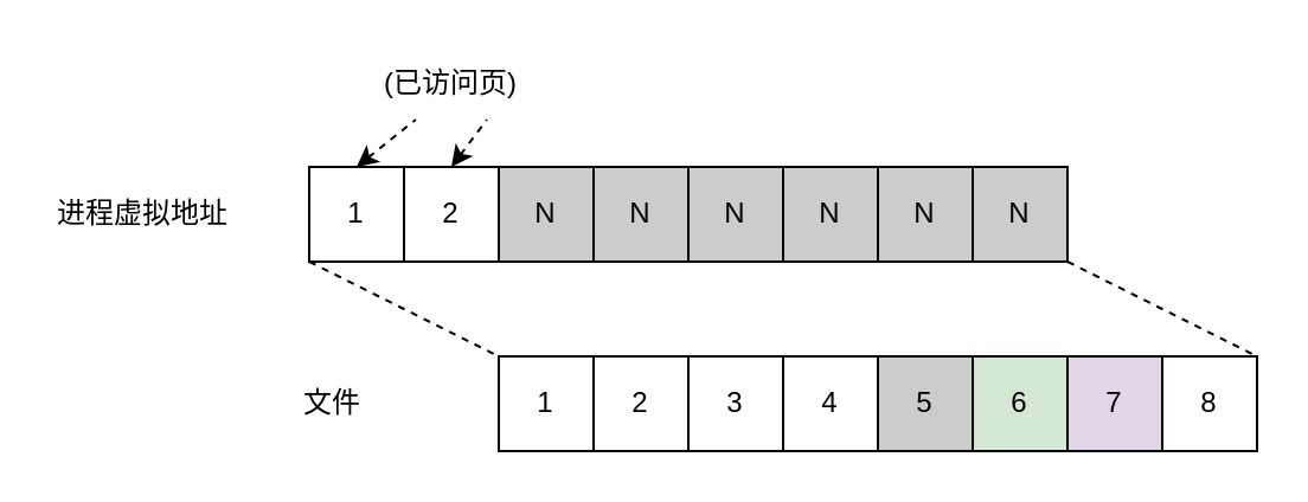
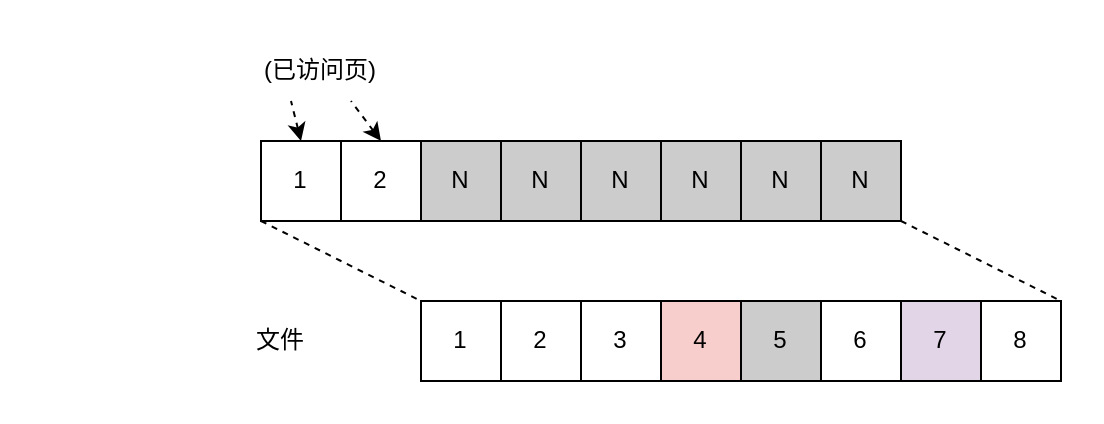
  <mxCell id="0" />
  <mxCell id="1" parent="0" />
  <mxCell id="2" style="rounded=0;orthogonalLoop=1;jettySize=auto;html=1;exitX=0;exitY=1;exitDx=0;exitDy=0;entryX=0;entryY=0;entryDx=0;entryDy=0;endArrow=none;endFill=0;dashed=1;" edge="1" parent="1" source="4" target="14"><mxGeometry relative="1" as="geometry" /></mxCell>
  <mxCell id="3" style="edgeStyle=none;rounded=0;orthogonalLoop=1;jettySize=auto;html=1;exitX=0.5;exitY=0;exitDx=0;exitDy=0;entryX=0.25;entryY=1;entryDx=0;entryDy=0;dashed=1;endArrow=none;endFill=0;startArrow=classic;startFill=1;" edge="1" parent="1" source="4" target="24"><mxGeometry relative="1" as="geometry" /></mxCell>
  <mxCell id="4" value="1" style="whiteSpace=wrap;html=1;aspect=fixed;" vertex="1" parent="1"><mxGeometry x="130" y="70" width="40" height="40" as="geometry" /></mxCell>
  <mxCell id="5" style="edgeStyle=none;rounded=0;orthogonalLoop=1;jettySize=auto;html=1;exitX=0.5;exitY=0;exitDx=0;exitDy=0;entryX=0.75;entryY=1;entryDx=0;entryDy=0;dashed=1;endArrow=none;endFill=0;startArrow=classic;startFill=1;" edge="1" parent="1" source="6" target="24"><mxGeometry relative="1" as="geometry" /></mxCell>
  <mxCell id="6" value="2" style="whiteSpace=wrap;html=1;aspect=fixed;" vertex="1" parent="1"><mxGeometry x="170" y="70" width="40" height="40" as="geometry" /></mxCell>
  <mxCell id="7" value="N" style="whiteSpace=wrap;html=1;aspect=fixed;fillColor=#CCCCCC;" vertex="1" parent="1"><mxGeometry x="210" y="70" width="40" height="40" as="geometry" /></mxCell>
  <mxCell id="8" value="N" style="whiteSpace=wrap;html=1;aspect=fixed;fillColor=#CCCCCC;" vertex="1" parent="1"><mxGeometry x="250" y="70" width="40" height="40" as="geometry" /></mxCell>
  <mxCell id="9" value="N" style="whiteSpace=wrap;html=1;aspect=fixed;fillColor=#CCCCCC;" vertex="1" parent="1"><mxGeometry x="290" y="70" width="40" height="40" as="geometry" /></mxCell>
  <mxCell id="10" value="N" style="whiteSpace=wrap;html=1;aspect=fixed;fillColor=#CCCCCC;" vertex="1" parent="1"><mxGeometry x="330" y="70" width="40" height="40" as="geometry" /></mxCell>
  <mxCell id="11" value="N" style="whiteSpace=wrap;html=1;aspect=fixed;fillColor=#CCCCCC;" vertex="1" parent="1"><mxGeometry x="370" y="70" width="40" height="40" as="geometry" /></mxCell>
  <mxCell id="12" style="edgeStyle=none;rounded=0;orthogonalLoop=1;jettySize=auto;html=1;exitX=1;exitY=1;exitDx=0;exitDy=0;entryX=1;entryY=0;entryDx=0;entryDy=0;dashed=1;endArrow=none;endFill=0;" edge="1" parent="1" source="13" target="21"><mxGeometry relative="1" as="geometry" /></mxCell>
  <mxCell id="13" value="N" style="whiteSpace=wrap;html=1;aspect=fixed;fillColor=#CCCCCC;" vertex="1" parent="1"><mxGeometry x="410" y="70" width="40" height="40" as="geometry" /></mxCell>
  <mxCell id="14" value="1" style="whiteSpace=wrap;html=1;aspect=fixed;" vertex="1" parent="1"><mxGeometry x="210" y="150" width="40" height="40" as="geometry" /></mxCell>
  <mxCell id="15" value="2" style="whiteSpace=wrap;html=1;aspect=fixed;" vertex="1" parent="1"><mxGeometry x="250" y="150" width="40" height="40" as="geometry" /></mxCell>
  <mxCell id="16" value="3" style="whiteSpace=wrap;html=1;aspect=fixed;" vertex="1" parent="1"><mxGeometry x="290" y="150" width="40" height="40" as="geometry" /></mxCell>
- <mxCell id="17" value="4" style="whiteSpace=wrap;html=1;aspect=fixed;" vertex="1" parent="1"><mxGeometry x="330" y="150" width="40" height="40" as="geometry" /></mxCell>
+ <mxCell id="17" value="4" style="whiteSpace=wrap;html=1;aspect=fixed;fillColor=#f8cecc;" vertex="1" parent="1"><mxGeometry x="330" y="150" width="40" height="40" as="geometry" /></mxCell>
  <mxCell id="18" value="5" style="whiteSpace=wrap;html=1;aspect=fixed;fillColor=#cccccc;" vertex="1" parent="1"><mxGeometry x="370" y="150" width="40" height="40" as="geometry" /></mxCell>
- <mxCell id="19" value="6" style="whiteSpace=wrap;html=1;aspect=fixed;fillColor=#d5e8d4;" vertex="1" parent="1"><mxGeometry x="410" y="150" width="40" height="40" as="geometry" /></mxCell>
+ <mxCell id="19" value="6" style="whiteSpace=wrap;html=1;aspect=fixed;" vertex="1" parent="1"><mxGeometry x="410" y="150" width="40" height="40" as="geometry" /></mxCell>
  <mxCell id="20" value="7" style="whiteSpace=wrap;html=1;aspect=fixed;fillColor=#e1d5e7;" vertex="1" parent="1"><mxGeometry x="450" y="150" width="40" height="40" as="geometry" /></mxCell>
  <mxCell id="21" value="8" style="whiteSpace=wrap;html=1;aspect=fixed;" vertex="1" parent="1"><mxGeometry x="490" y="150" width="40" height="40" as="geometry" /></mxCell>
- <mxCell id="22" value="进程虚拟地址" style="text;html=1;strokeColor=none;fillColor=none;align=center;verticalAlign=middle;whiteSpace=wrap;rounded=0;" vertex="1" parent="1"><mxGeometry x="20" y="75" width="80" height="30" as="geometry" /></mxCell>
  <mxCell id="23" value="文件" style="text;html=1;strokeColor=none;fillColor=none;align=center;verticalAlign=middle;whiteSpace=wrap;rounded=0;" vertex="1" parent="1"><mxGeometry x="100" y="155" width="80" height="30" as="geometry" /></mxCell>
- <mxCell id="24" value="(已访问页)" style="text;html=1;strokeColor=none;fillColor=none;align=center;verticalAlign=middle;whiteSpace=wrap;rounded=0;" vertex="1" parent="1"><mxGeometry x="160" y="20" width="60" height="30" as="geometry" /></mxCell>
+ <mxCell id="24" value="(已访问页)" style="text;html=1;strokeColor=none;fillColor=none;align=center;verticalAlign=middle;whiteSpace=wrap;rounded=0;" vertex="1" parent="1"><mxGeometry x="130" y="20" width="60" height="30" as="geometry" /></mxCell>
